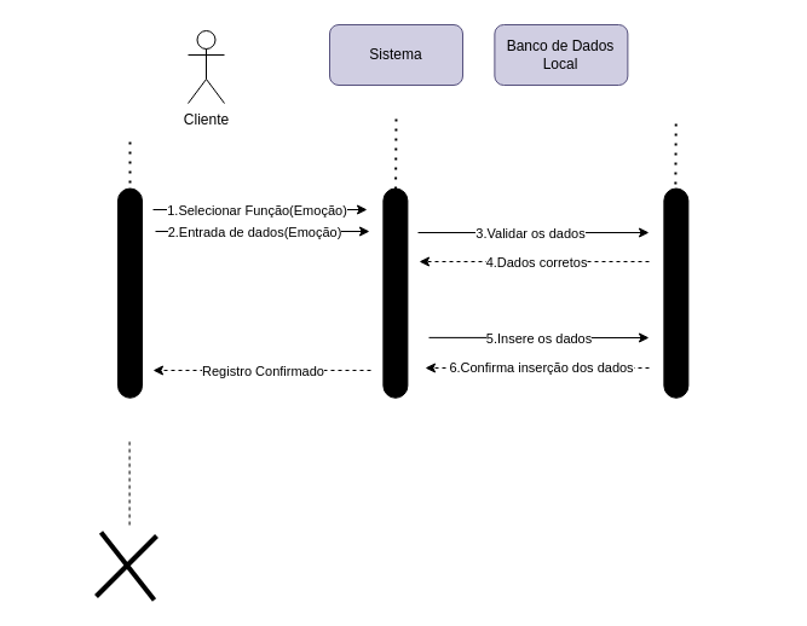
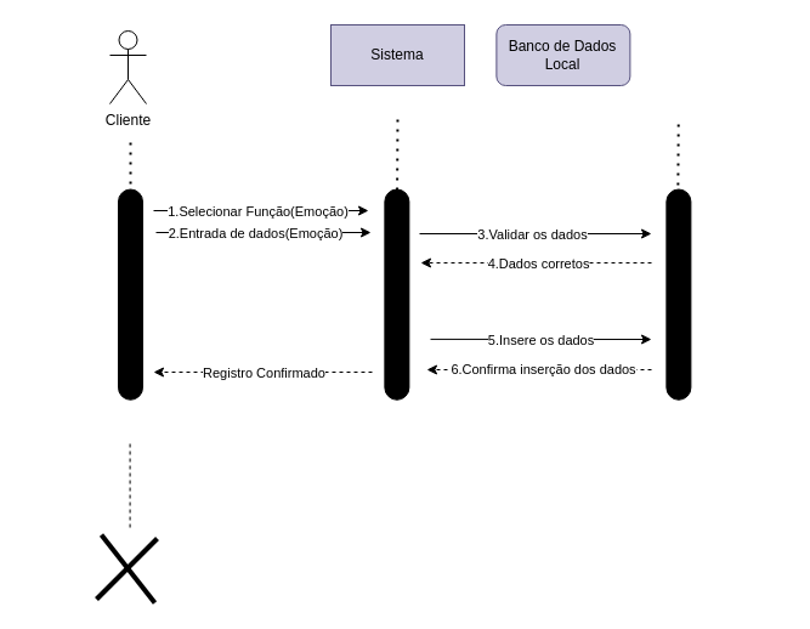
  <mxCell id="0" />
  <mxCell id="1" parent="0" />
- <mxCell id="2" value="Cliente" style="shape=umlActor;verticalLabelPosition=bottom;verticalAlign=top;html=1;outlineConnect=0;" vertex="1" parent="1"><mxGeometry x="155" y="25" width="30" height="60" as="geometry" /></mxCell>
- <mxCell id="3" value="Sistema" style="rounded=1;whiteSpace=wrap;html=1;fillColor=#d0cee2;strokeColor=#56517e;" vertex="1" parent="1"><mxGeometry x="272" y="20" width="110" height="50" as="geometry" /></mxCell>
+ <mxCell id="2" value="Cliente" style="shape=umlActor;verticalLabelPosition=bottom;verticalAlign=top;html=1;outlineConnect=0;" vertex="1" parent="1"><mxGeometry x="90" y="25" width="30" height="60" as="geometry" /></mxCell>
+ <mxCell id="3" value="Sistema" style="whiteSpace=wrap;html=1;fillColor=#d0cee2;strokeColor=#56517e;rounded=0;" vertex="1" parent="1"><mxGeometry x="272" y="20" width="110" height="50" as="geometry" /></mxCell>
  <mxCell id="4" value="" style="rounded=1;whiteSpace=wrap;html=1;rotation=90;fillColor=#000000;arcSize=50;" vertex="1" parent="1"><mxGeometry x="20.37" y="232.13" width="173.25" height="20" as="geometry" /></mxCell>
  <mxCell id="5" value="" style="endArrow=none;dashed=1;html=1;dashPattern=1 3;strokeWidth=2;rounded=0;" edge="1" parent="1"><mxGeometry width="50" height="50" relative="1" as="geometry"><mxPoint x="107" y="167" as="sourcePoint" /><mxPoint x="107" y="117" as="targetPoint" /></mxGeometry></mxCell>
  <mxCell id="6" value="" style="rounded=1;whiteSpace=wrap;html=1;rotation=90;fillColor=#000000;arcSize=50;" vertex="1" parent="1"><mxGeometry x="239.75" y="232.13" width="173.25" height="20" as="geometry" /></mxCell>
  <mxCell id="7" value="" style="endArrow=none;dashed=1;html=1;dashPattern=1 3;strokeWidth=2;rounded=0;" edge="1" parent="1"><mxGeometry width="50" height="50" relative="1" as="geometry"><mxPoint x="326.5" y="164" as="sourcePoint" /><mxPoint x="327" y="94" as="targetPoint" /></mxGeometry></mxCell>
  <mxCell id="8" value="" style="endArrow=classic;html=1;rounded=0;" edge="1" parent="1"><mxGeometry width="50" height="50" relative="1" as="geometry"><mxPoint x="126" y="173" as="sourcePoint" /><mxPoint x="303" y="173" as="targetPoint" /></mxGeometry></mxCell>
  <mxCell id="9" value="1.Selecionar Função(Emoção)" style="edgeLabel;html=1;align=center;verticalAlign=middle;resizable=0;points=[];" vertex="1" connectable="0" parent="8"><mxGeometry x="-0.028" relative="1" as="geometry"><mxPoint x="-1" as="offset" /></mxGeometry></mxCell>
  <mxCell id="10" value="Banco de Dados&lt;br&gt;Local" style="rounded=1;whiteSpace=wrap;html=1;fillColor=#d0cee2;strokeColor=#56517e;" vertex="1" parent="1"><mxGeometry x="408.38" y="20" width="110" height="50" as="geometry" /></mxCell>
  <mxCell id="11" value="" style="rounded=1;whiteSpace=wrap;html=1;rotation=90;fillColor=#000000;arcSize=50;" vertex="1" parent="1"><mxGeometry x="471.75" y="232.13" width="173.25" height="20" as="geometry" /></mxCell>
  <mxCell id="12" value="" style="endArrow=none;dashed=1;html=1;dashPattern=1 3;strokeWidth=2;rounded=0;" edge="1" parent="1"><mxGeometry width="50" height="50" relative="1" as="geometry"><mxPoint x="557.75" y="168" as="sourcePoint" /><mxPoint x="558.25" y="98" as="targetPoint" /></mxGeometry></mxCell>
  <mxCell id="13" value="" style="endArrow=classic;html=1;rounded=0;" edge="1" parent="1"><mxGeometry width="50" height="50" relative="1" as="geometry"><mxPoint x="345" y="192" as="sourcePoint" /><mxPoint x="536" y="192" as="targetPoint" /></mxGeometry></mxCell>
  <mxCell id="14" value="3.Validar os dados" style="edgeLabel;html=1;align=center;verticalAlign=middle;resizable=0;points=[];" vertex="1" connectable="0" parent="13"><mxGeometry x="-0.028" relative="1" as="geometry"><mxPoint x="-1" as="offset" /></mxGeometry></mxCell>
  <mxCell id="15" value="" style="endArrow=classic;html=1;rounded=0;dashed=1;" edge="1" parent="1"><mxGeometry width="50" height="50" relative="1" as="geometry"><mxPoint x="536" y="216" as="sourcePoint" /><mxPoint x="346" y="216" as="targetPoint" /></mxGeometry></mxCell>
  <mxCell id="16" value="4.Dados corretos" style="edgeLabel;html=1;align=center;verticalAlign=middle;resizable=0;points=[];" vertex="1" connectable="0" parent="15"><mxGeometry x="-0.044" y="1" relative="1" as="geometry"><mxPoint x="-3" y="-1" as="offset" /></mxGeometry></mxCell>
  <mxCell id="17" value="" style="endArrow=classic;html=1;rounded=0;dashed=1;" edge="1" parent="1"><mxGeometry width="50" height="50" relative="1" as="geometry"><mxPoint x="306" y="306" as="sourcePoint" /><mxPoint x="126" y="306" as="targetPoint" /></mxGeometry></mxCell>
  <mxCell id="18" value="Registro Confirmado" style="edgeLabel;html=1;align=center;verticalAlign=middle;resizable=0;points=[];" vertex="1" connectable="0" parent="17"><mxGeometry x="0.18" relative="1" as="geometry"><mxPoint x="16" as="offset" /></mxGeometry></mxCell>
  <mxCell id="19" value="" style="endArrow=none;dashed=1;html=1;rounded=0;" edge="1" parent="1"><mxGeometry width="50" height="50" relative="1" as="geometry"><mxPoint x="106.58" y="434" as="sourcePoint" /><mxPoint x="106.58" y="364" as="targetPoint" /></mxGeometry></mxCell>
  <mxCell id="20" value="" style="endArrow=none;html=1;rounded=0;strokeWidth=4;" edge="1" parent="1"><mxGeometry width="50" height="50" relative="1" as="geometry"><mxPoint x="79" y="493" as="sourcePoint" /><mxPoint x="129" y="443" as="targetPoint" /></mxGeometry></mxCell>
  <mxCell id="21" value="" style="endArrow=none;html=1;rounded=0;strokeWidth=4;" edge="1" parent="1"><mxGeometry width="50" height="50" relative="1" as="geometry"><mxPoint x="83" y="440" as="sourcePoint" /><mxPoint x="127" y="496" as="targetPoint" /></mxGeometry></mxCell>
  <mxCell id="22" value="" style="endArrow=classic;html=1;rounded=0;" edge="1" parent="1"><mxGeometry width="50" height="50" relative="1" as="geometry"><mxPoint x="354" y="278.88" as="sourcePoint" /><mxPoint x="536" y="279" as="targetPoint" /></mxGeometry></mxCell>
  <mxCell id="23" value="5.Insere os dados" style="edgeLabel;html=1;align=center;verticalAlign=middle;resizable=0;points=[];" vertex="1" connectable="0" parent="22"><mxGeometry y="-2" relative="1" as="geometry"><mxPoint y="-1" as="offset" /></mxGeometry></mxCell>
  <mxCell id="24" value="" style="endArrow=classic;html=1;rounded=0;dashed=1;" edge="1" parent="1"><mxGeometry width="50" height="50" relative="1" as="geometry"><mxPoint x="536" y="304" as="sourcePoint" /><mxPoint x="351" y="304" as="targetPoint" /></mxGeometry></mxCell>
  <mxCell id="25" value="6.Confirma inserção dos dados" style="edgeLabel;html=1;align=center;verticalAlign=middle;resizable=0;points=[];" vertex="1" connectable="0" parent="24"><mxGeometry x="0.087" y="2" relative="1" as="geometry"><mxPoint x="11" y="-3" as="offset" /></mxGeometry></mxCell>
  <mxCell id="26" value="" style="endArrow=classic;html=1;rounded=0;" edge="1" parent="1"><mxGeometry width="50" height="50" relative="1" as="geometry"><mxPoint x="128" y="191" as="sourcePoint" /><mxPoint x="305" y="191" as="targetPoint" /></mxGeometry></mxCell>
  <mxCell id="27" value="2.Entrada de dados(Emoção)" style="edgeLabel;html=1;align=center;verticalAlign=middle;resizable=0;points=[];" vertex="1" connectable="0" parent="26"><mxGeometry x="-0.028" relative="1" as="geometry"><mxPoint x="-5" as="offset" /></mxGeometry></mxCell>
